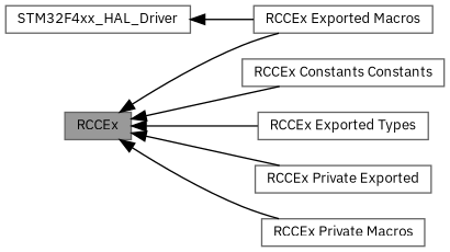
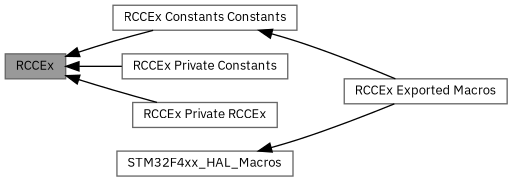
  digraph {
    fontname="IBM Plex Sans"
    rankdir=LR
    node [color=grey40 fillcolor=white fontname="IBM Plex Sans" fontsize=10 shape=box style=filled]
    edge [dir=back fontname="IBM Plex Sans" fontsize=10 labelfontname=Helvetica labelfontsize=10 shape=plaintext style=solid]
    n1 [color=gray40 fillcolor=grey60 fontcolor=black height=0.2 label=RCCEx width=0.4]
    n2 [height=0.2 label="RCCEx Constants Constants" width=0.4]
    n3 [height=0.2 label="RCCEx Exported Macros" width=0.4]
-   n4 [height=0.2 label="RCCEx Exported Types" width=0.4]
-   n5 [height=0.2 label="RCCEx Private Exported" width=0.4]
-   n6 [height=0.2 label="RCCEx Private Macros" width=0.4]
-   n7 [height=0.2 label=STM32F4xx_HAL_Driver width=0.4]
+   n5 [height=0.2 label="RCCEx Private Constants" width=0.4]
+   n6 [height=0.2 label="RCCEx Private RCCEx" width=0.4]
+   n7 [height=0.2 label=STM32F4xx_HAL_Macros width=0.4]
    n1 -> n2
-   n1 -> n3
-   n1 -> n4
+   n2 -> n3
    n1 -> n5
    n1 -> n6
    n7 -> n3
  }
